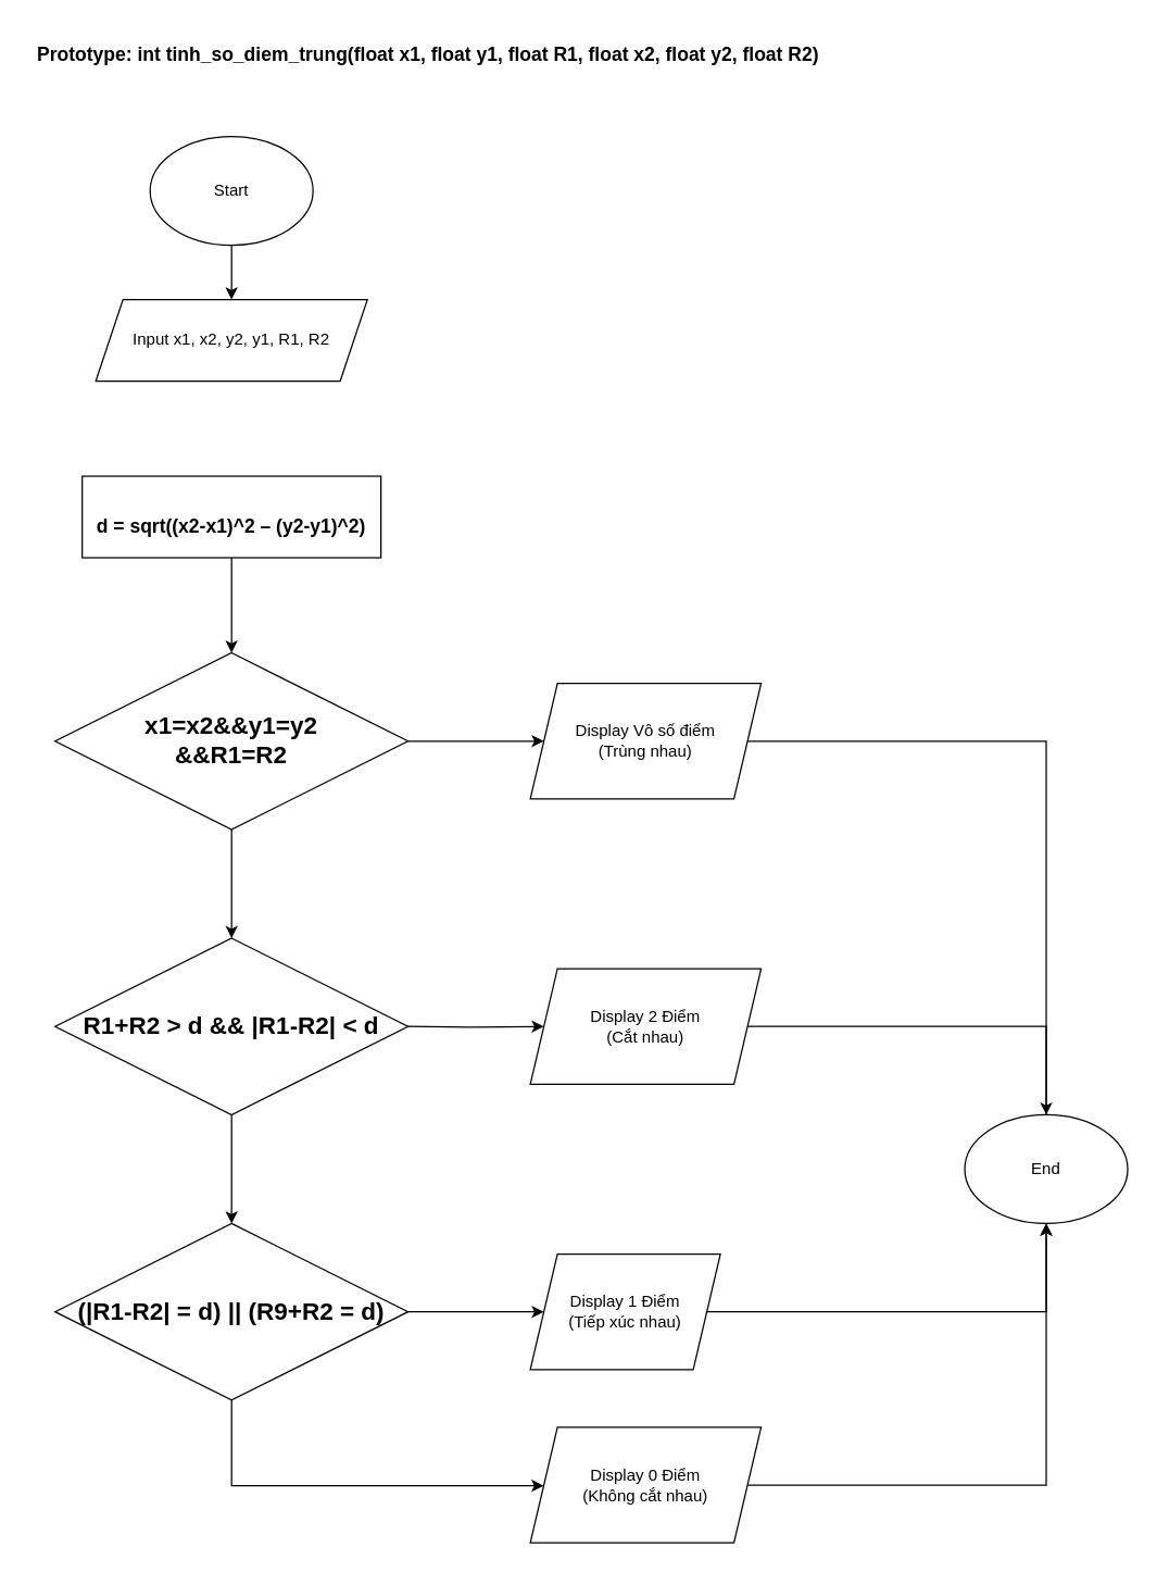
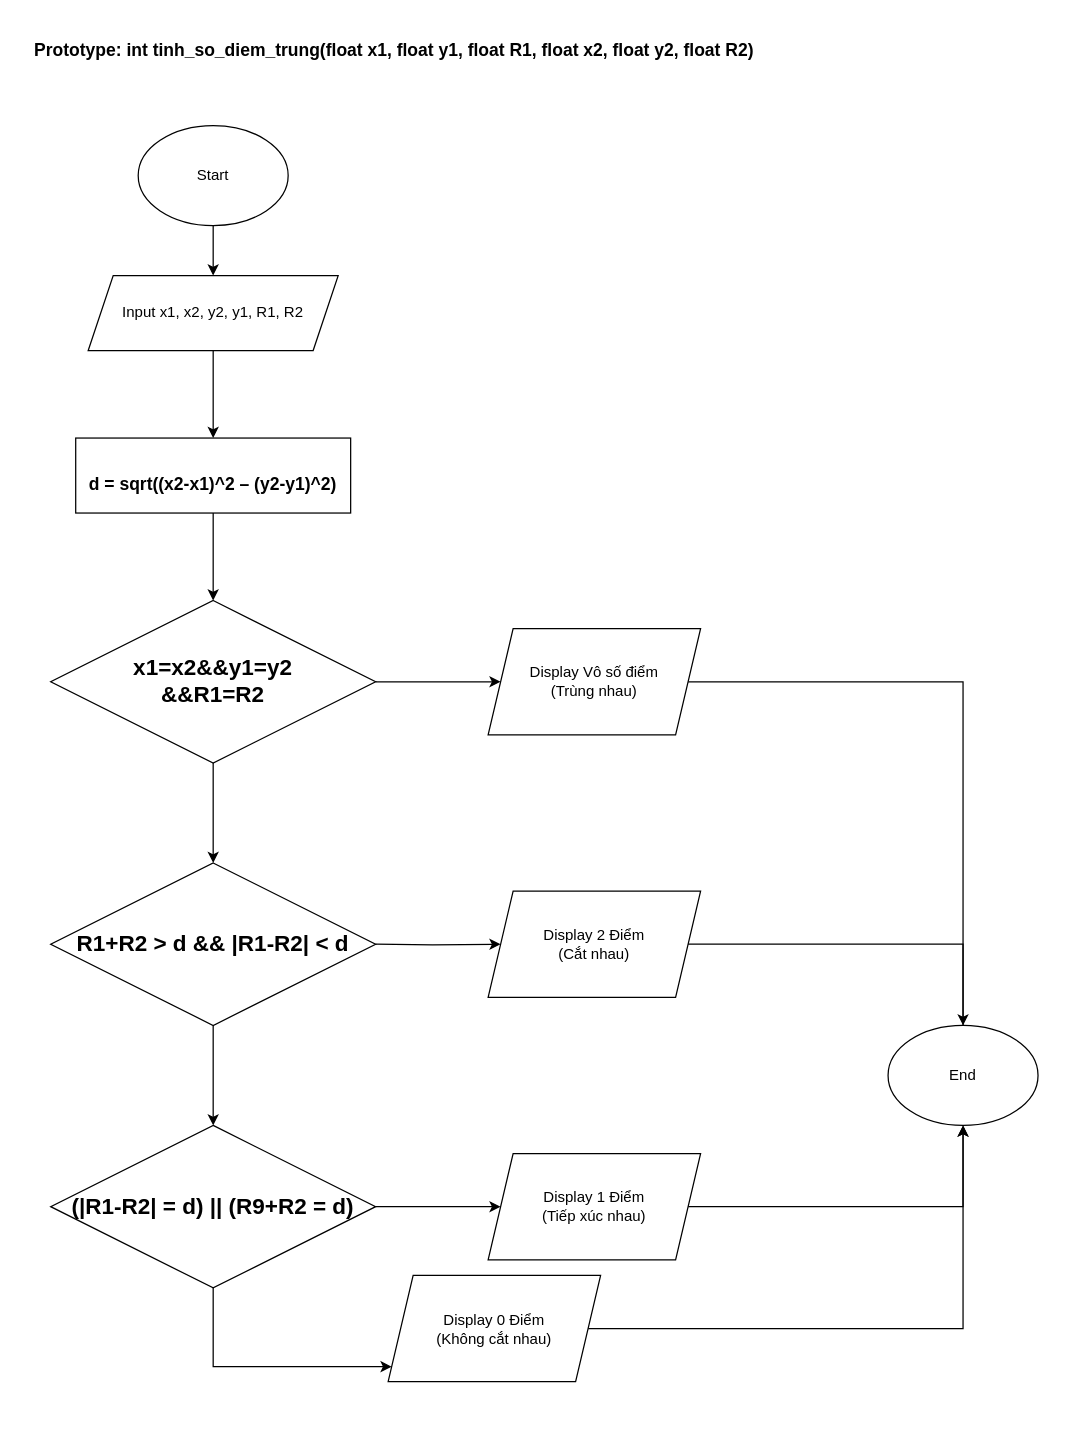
  <mxCell id="0" />
  <mxCell id="1" parent="0" />
  <mxCell id="2" value="&lt;b&gt;&lt;font style=&quot;font-size: 14px;&quot;&gt;&lt;span class=&quot;fontstyle0&quot;&gt;Prototype&lt;/span&gt;&lt;span class=&quot;fontstyle1&quot;&gt;: &lt;/span&gt;&lt;span class=&quot;fontstyle3&quot;&gt;int tinh_so_diem_trung(float x1, float y1, float R1, float x2, float y2, float R2)&lt;/span&gt;&lt;/font&gt;&lt;/b&gt;" style="text;html=1;align=center;verticalAlign=middle;whiteSpace=wrap;rounded=0;" vertex="1" parent="1"><mxGeometry width="590" height="40" as="geometry" x="20" y="20" /></mxCell>
  <mxCell id="3" value="" style="edgeStyle=orthogonalEdgeStyle;rounded=0;orthogonalLoop=1;jettySize=auto;html=1;" edge="1" parent="1" source="4" target="7"><mxGeometry relative="1" as="geometry" /></mxCell>
  <mxCell id="4" value="Start" style="ellipse;whiteSpace=wrap;html=1;" vertex="1" parent="1"><mxGeometry x="110" y="100" width="120" height="80" as="geometry" /></mxCell>
  <mxCell id="5" value="" style="edgeStyle=orthogonalEdgeStyle;rounded=0;orthogonalLoop=1;jettySize=auto;html=1;exitX=0.5;exitY=1;exitDx=0;exitDy=0;" edge="1" parent="1" source="11" target="10"><mxGeometry relative="1" as="geometry"><mxPoint x="170" y="420" as="sourcePoint" /></mxGeometry></mxCell>
+ <mxCell id="6" value="" style="edgeStyle=orthogonalEdgeStyle;rounded=0;orthogonalLoop=1;jettySize=auto;html=1;" edge="1" parent="1" source="7" target="11"><mxGeometry relative="1" as="geometry" /></mxCell>
  <mxCell id="7" value="Input x1, x2, y2, y1, R1, R2" style="shape=parallelogram;perimeter=parallelogramPerimeter;whiteSpace=wrap;html=1;fixedSize=1;" vertex="1" parent="1"><mxGeometry x="70" y="220" width="200" height="60" as="geometry" /></mxCell>
  <mxCell id="8" value="" style="edgeStyle=orthogonalEdgeStyle;rounded=0;orthogonalLoop=1;jettySize=auto;html=1;" edge="1" parent="1" source="10" target="13"><mxGeometry relative="1" as="geometry" /></mxCell>
  <mxCell id="9" value="" style="edgeStyle=orthogonalEdgeStyle;rounded=0;orthogonalLoop=1;jettySize=auto;html=1;exitX=1;exitY=0.5;exitDx=0;exitDy=0;" edge="1" parent="1" source="10" target="18"><mxGeometry relative="1" as="geometry"><mxPoint x="314" y="582.5" as="sourcePoint" /></mxGeometry></mxCell>
  <mxCell id="10" value="&lt;font style=&quot;font-size: 18px;&quot;&gt;&lt;b&gt;&lt;span class=&quot;fontstyle0&quot;&gt;x1=x2&amp;amp;&amp;amp;y1=y2&lt;br&gt;&amp;amp;&amp;amp;R1=R2&lt;/span&gt;&lt;/b&gt;&lt;/font&gt;" style="rhombus;whiteSpace=wrap;html=1;" vertex="1" parent="1"><mxGeometry x="40" y="480" width="260" height="130" as="geometry" /></mxCell>
  <mxCell id="11" value="&lt;br&gt;&lt;table class=&quot;NormalTable&quot;&gt;&lt;tbody&gt;&lt;tr&gt;&lt;td width=&quot;277&quot;&gt;&lt;font style=&quot;font-size: 14px;&quot;&gt;&lt;b&gt;&lt;span class=&quot;fontstyle0&quot;&gt;d =&lt;/span&gt;&lt;span class=&quot;fontstyle2&quot;&gt;&amp;nbsp;&lt;/span&gt;&lt;span class=&quot;fontstyle0&quot;&gt;sqrt((x2-x1)^&lt;/span&gt;&lt;span style=&quot;&quot; class=&quot;fontstyle0&quot;&gt;2 &lt;/span&gt;&lt;span class=&quot;fontstyle0&quot;&gt;– (y2-y1)^&lt;/span&gt;&lt;span style=&quot;&quot; class=&quot;fontstyle0&quot;&gt;2&lt;/span&gt;&lt;span class=&quot;fontstyle0&quot;&gt;)&lt;/span&gt;&lt;/b&gt;&lt;/font&gt;&lt;/td&gt;&lt;/tr&gt;&lt;/tbody&gt;&lt;/table&gt;" style="whiteSpace=wrap;html=1;" vertex="1" parent="1"><mxGeometry x="60" y="350" width="220" height="60" as="geometry" /></mxCell>
  <mxCell id="12" value="" style="edgeStyle=orthogonalEdgeStyle;rounded=0;orthogonalLoop=1;jettySize=auto;html=1;" edge="1" parent="1" source="13" target="16"><mxGeometry relative="1" as="geometry" /></mxCell>
  <mxCell id="13" value="&lt;div&gt;&lt;span style=&quot;font-size: 18px;&quot;&gt;&lt;b&gt;R1+R2 &amp;gt; d&amp;nbsp;&lt;/b&gt;&lt;/span&gt;&lt;b style=&quot;font-size: 18px; background-color: initial;&quot;&gt;&amp;amp;&amp;amp; |R1-R2| &amp;lt; d&lt;/b&gt;&lt;/div&gt;" style="rhombus;whiteSpace=wrap;html=1;" vertex="1" parent="1"><mxGeometry x="40" y="690" width="260" height="130" as="geometry" /></mxCell>
  <mxCell id="14" value="" style="edgeStyle=orthogonalEdgeStyle;rounded=0;orthogonalLoop=1;jettySize=auto;html=1;" edge="1" parent="1" source="16" target="25"><mxGeometry relative="1" as="geometry"><Array as="points"><mxPoint x="170" y="1093" /></Array></mxGeometry></mxCell>
  <mxCell id="15" value="" style="edgeStyle=orthogonalEdgeStyle;rounded=0;orthogonalLoop=1;jettySize=auto;html=1;" edge="1" parent="1" source="16" target="20"><mxGeometry relative="1" as="geometry" /></mxCell>
  <mxCell id="16" value="&lt;div&gt;&lt;span style=&quot;font-size: 18px;&quot;&gt;&lt;b&gt;(|R1-R2| = d)&amp;nbsp;&lt;/b&gt;&lt;/span&gt;&lt;b style=&quot;font-size: 18px; background-color: initial;&quot;&gt;|| (R9+R2 = d)&lt;/b&gt;&lt;/div&gt;" style="rhombus;whiteSpace=wrap;html=1;" vertex="1" parent="1"><mxGeometry x="40" y="900" width="260" height="130" as="geometry" /></mxCell>
  <mxCell id="17" value="" style="edgeStyle=orthogonalEdgeStyle;rounded=0;orthogonalLoop=1;jettySize=auto;html=1;entryX=0;entryY=0.5;entryDx=0;entryDy=0;" edge="1" parent="1" source="18" target="26"><mxGeometry relative="1" as="geometry"><mxPoint x="665" y="545" as="targetPoint" /><Array as="points"><mxPoint x="770" y="545" /><mxPoint x="770" y="860" /></Array></mxGeometry></mxCell>
  <mxCell id="18" value="Display Vô số điểm&lt;br&gt;(Trùng nhau)" style="shape=parallelogram;perimeter=parallelogramPerimeter;whiteSpace=wrap;html=1;fixedSize=1;" vertex="1" parent="1"><mxGeometry x="390" y="502.5" width="170" height="85" as="geometry" /></mxCell>
  <mxCell id="19" value="" style="edgeStyle=orthogonalEdgeStyle;rounded=0;orthogonalLoop=1;jettySize=auto;html=1;" edge="1" parent="1" source="20" target="26"><mxGeometry relative="1" as="geometry" /></mxCell>
- <mxCell id="20" value="Display 1 Điểm&lt;br&gt;(Tiếp xúc nhau)" style="shape=parallelogram;perimeter=parallelogramPerimeter;whiteSpace=wrap;html=1;fixedSize=1;" vertex="1" parent="1"><mxGeometry x="390" y="922.5" width="140" height="85" as="geometry" /></mxCell>
+ <mxCell id="20" value="Display 1 Điểm&lt;br&gt;(Tiếp xúc nhau)" style="shape=parallelogram;perimeter=parallelogramPerimeter;whiteSpace=wrap;html=1;fixedSize=1;" vertex="1" parent="1"><mxGeometry x="390" y="922.5" width="170" height="85" as="geometry" /></mxCell>
  <mxCell id="21" value="" style="edgeStyle=orthogonalEdgeStyle;rounded=0;orthogonalLoop=1;jettySize=auto;html=1;" edge="1" parent="1" target="23"><mxGeometry relative="1" as="geometry"><mxPoint x="300" y="755" as="sourcePoint" /></mxGeometry></mxCell>
  <mxCell id="22" value="" style="edgeStyle=orthogonalEdgeStyle;rounded=0;orthogonalLoop=1;jettySize=auto;html=1;" edge="1" parent="1" source="23" target="26"><mxGeometry relative="1" as="geometry" /></mxCell>
  <mxCell id="23" value="Display 2 Điểm&lt;br&gt;(Cắt nhau)" style="shape=parallelogram;perimeter=parallelogramPerimeter;whiteSpace=wrap;html=1;fixedSize=1;" vertex="1" parent="1"><mxGeometry x="390" y="712.5" width="170" height="85" as="geometry" /></mxCell>
  <mxCell id="24" value="" style="edgeStyle=orthogonalEdgeStyle;rounded=0;orthogonalLoop=1;jettySize=auto;html=1;" edge="1" parent="1" source="25" target="26"><mxGeometry relative="1" as="geometry" /></mxCell>
- <mxCell id="25" value="Display 0 Điểm&lt;br&gt;(Không cắt nhau)" style="shape=parallelogram;perimeter=parallelogramPerimeter;whiteSpace=wrap;html=1;fixedSize=1;" vertex="1" parent="1"><mxGeometry x="390" y="1050" width="170" height="85" as="geometry" /></mxCell>
+ <mxCell id="25" value="Display 0 Điểm&lt;br&gt;(Không cắt nhau)" style="shape=parallelogram;perimeter=parallelogramPerimeter;whiteSpace=wrap;html=1;fixedSize=1;" vertex="1" parent="1"><mxGeometry x="310" y="1020" width="170" height="85" as="geometry" /></mxCell>
  <mxCell id="26" value="End" style="ellipse;whiteSpace=wrap;html=1;" vertex="1" parent="1"><mxGeometry x="710" y="820" width="120" height="80" as="geometry" /></mxCell>
